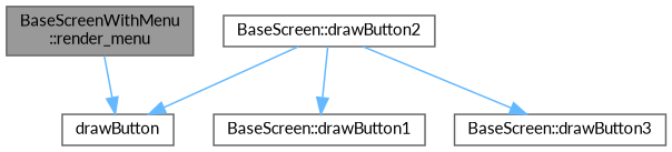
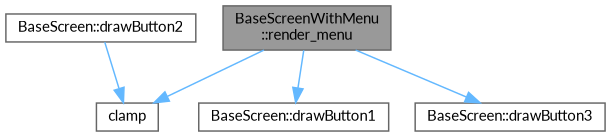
  digraph {
    fontname=Lato
    rankdir=TB
    node [color=grey40 fillcolor=white fontname=Lato fontsize=10 shape=box style=filled]
    edge [color=steelblue1 fontname=Lato fontsize=10 labelfontname=Helvetica labelfontsize=10 style=solid]
    n1 [color=gray40 fillcolor=grey60 fontcolor=black height=0.2 label="BaseScreenWithMenu\l::render_menu" width=0.4]
-   n2 [height=0.2 label=drawButton width=0.4]
+   n2 [height=0.2 label=clamp width=0.4]
    n3 [height=0.2 label="BaseScreen::drawButton1" width=0.4]
    n4 [height=0.2 label="BaseScreen::drawButton3" width=0.4]
    n5 [height=0.2 label="BaseScreen::drawButton2" width=0.4]
    n1 -> n2
-   n5 -> n3
-   n5 -> n4
+   n1 -> n3
+   n1 -> n4
    n5 -> n2
  }
